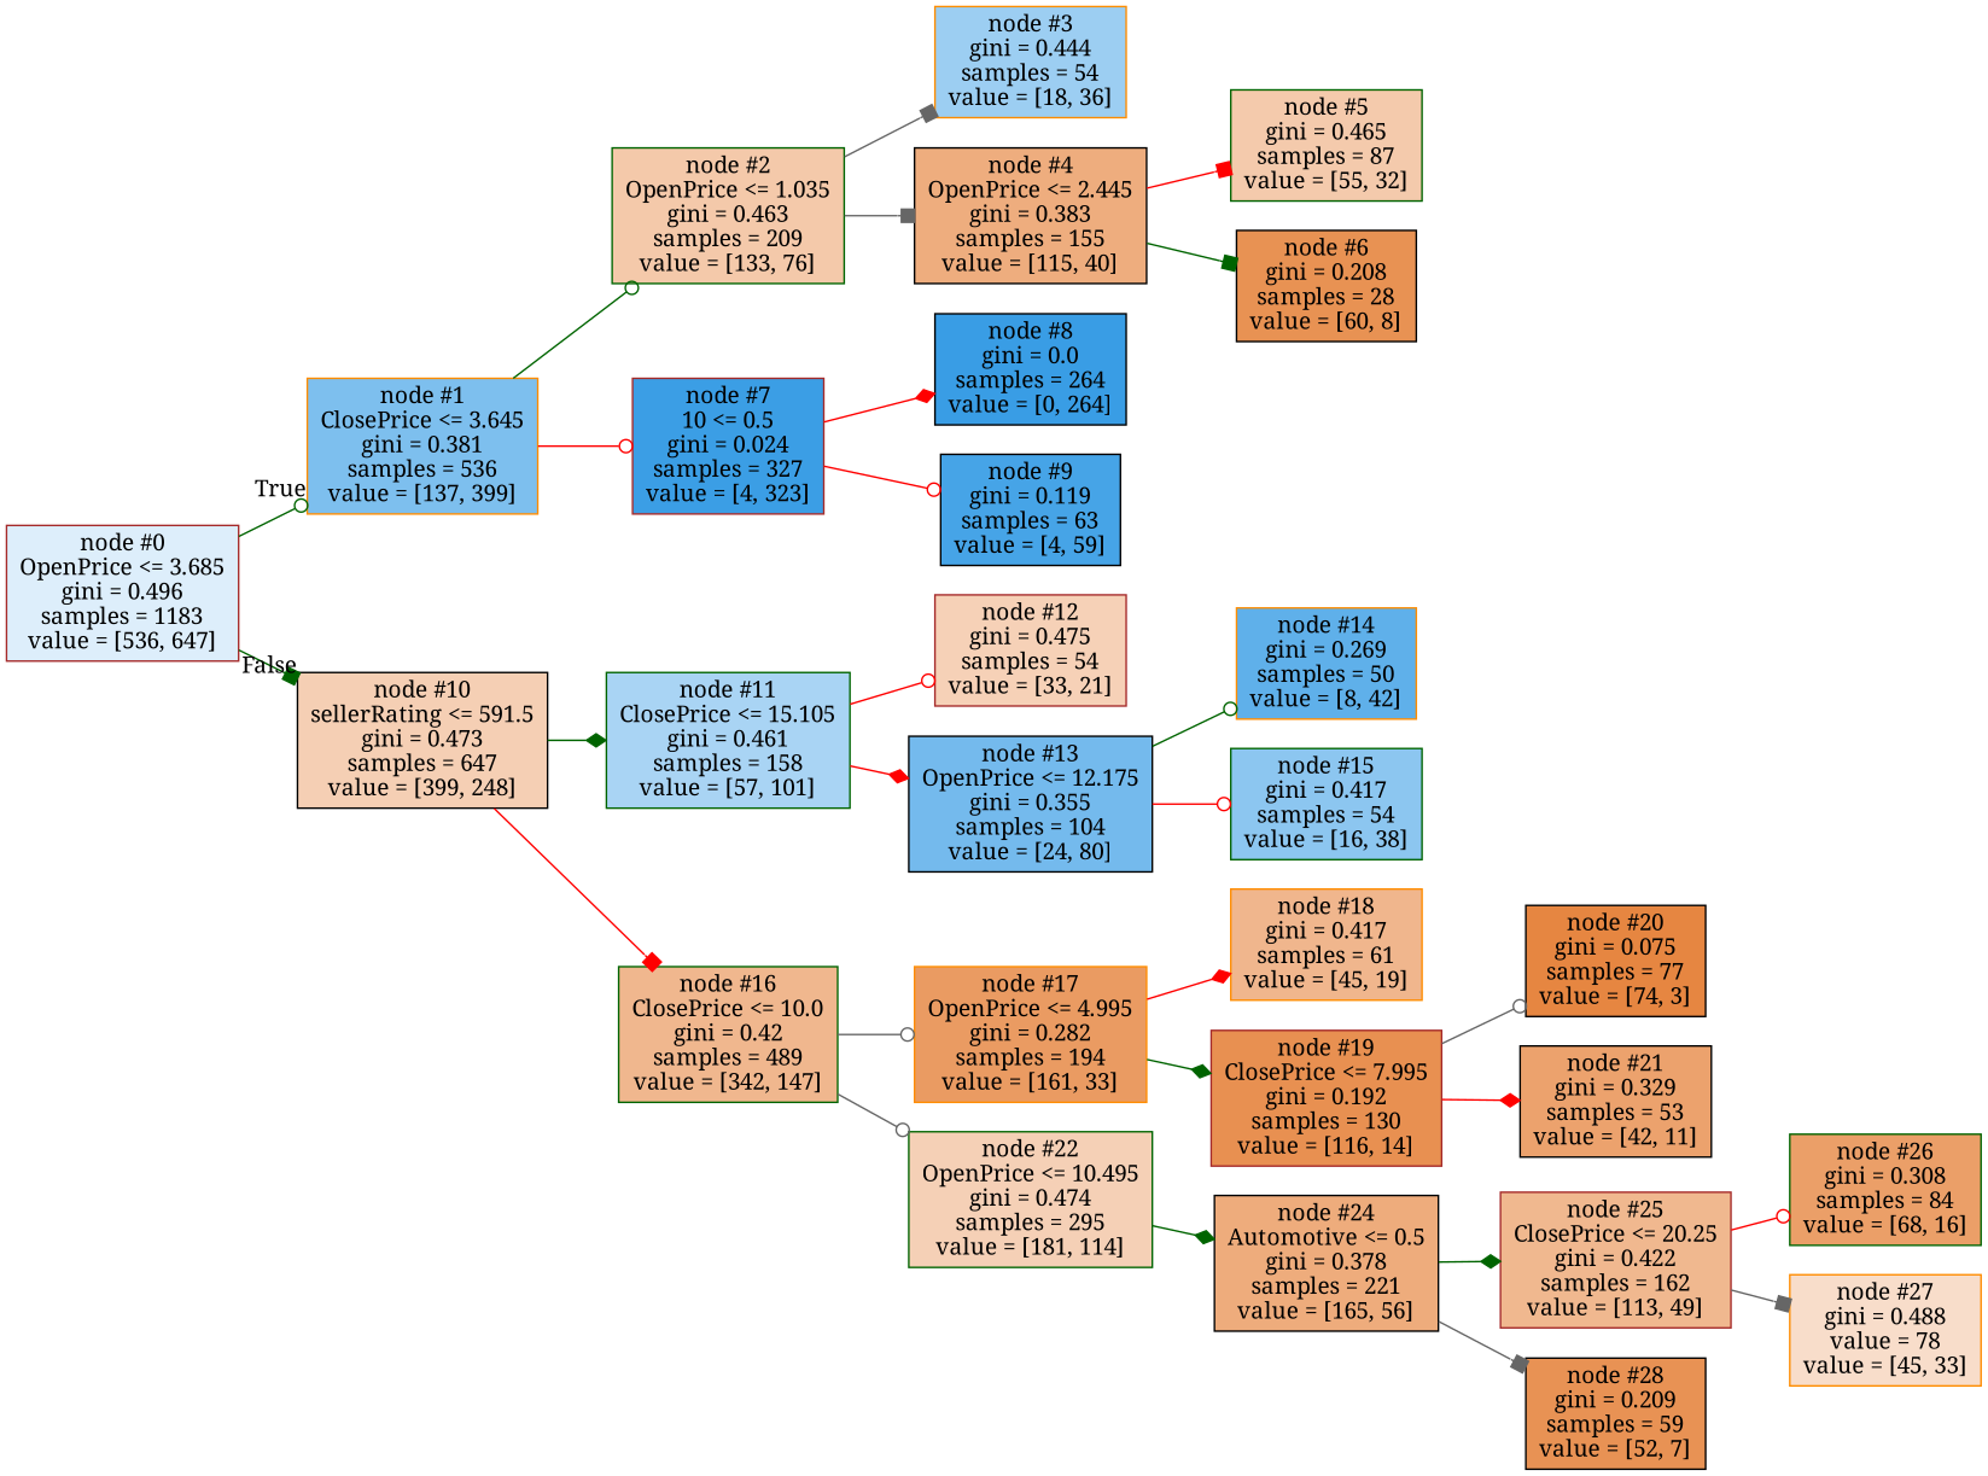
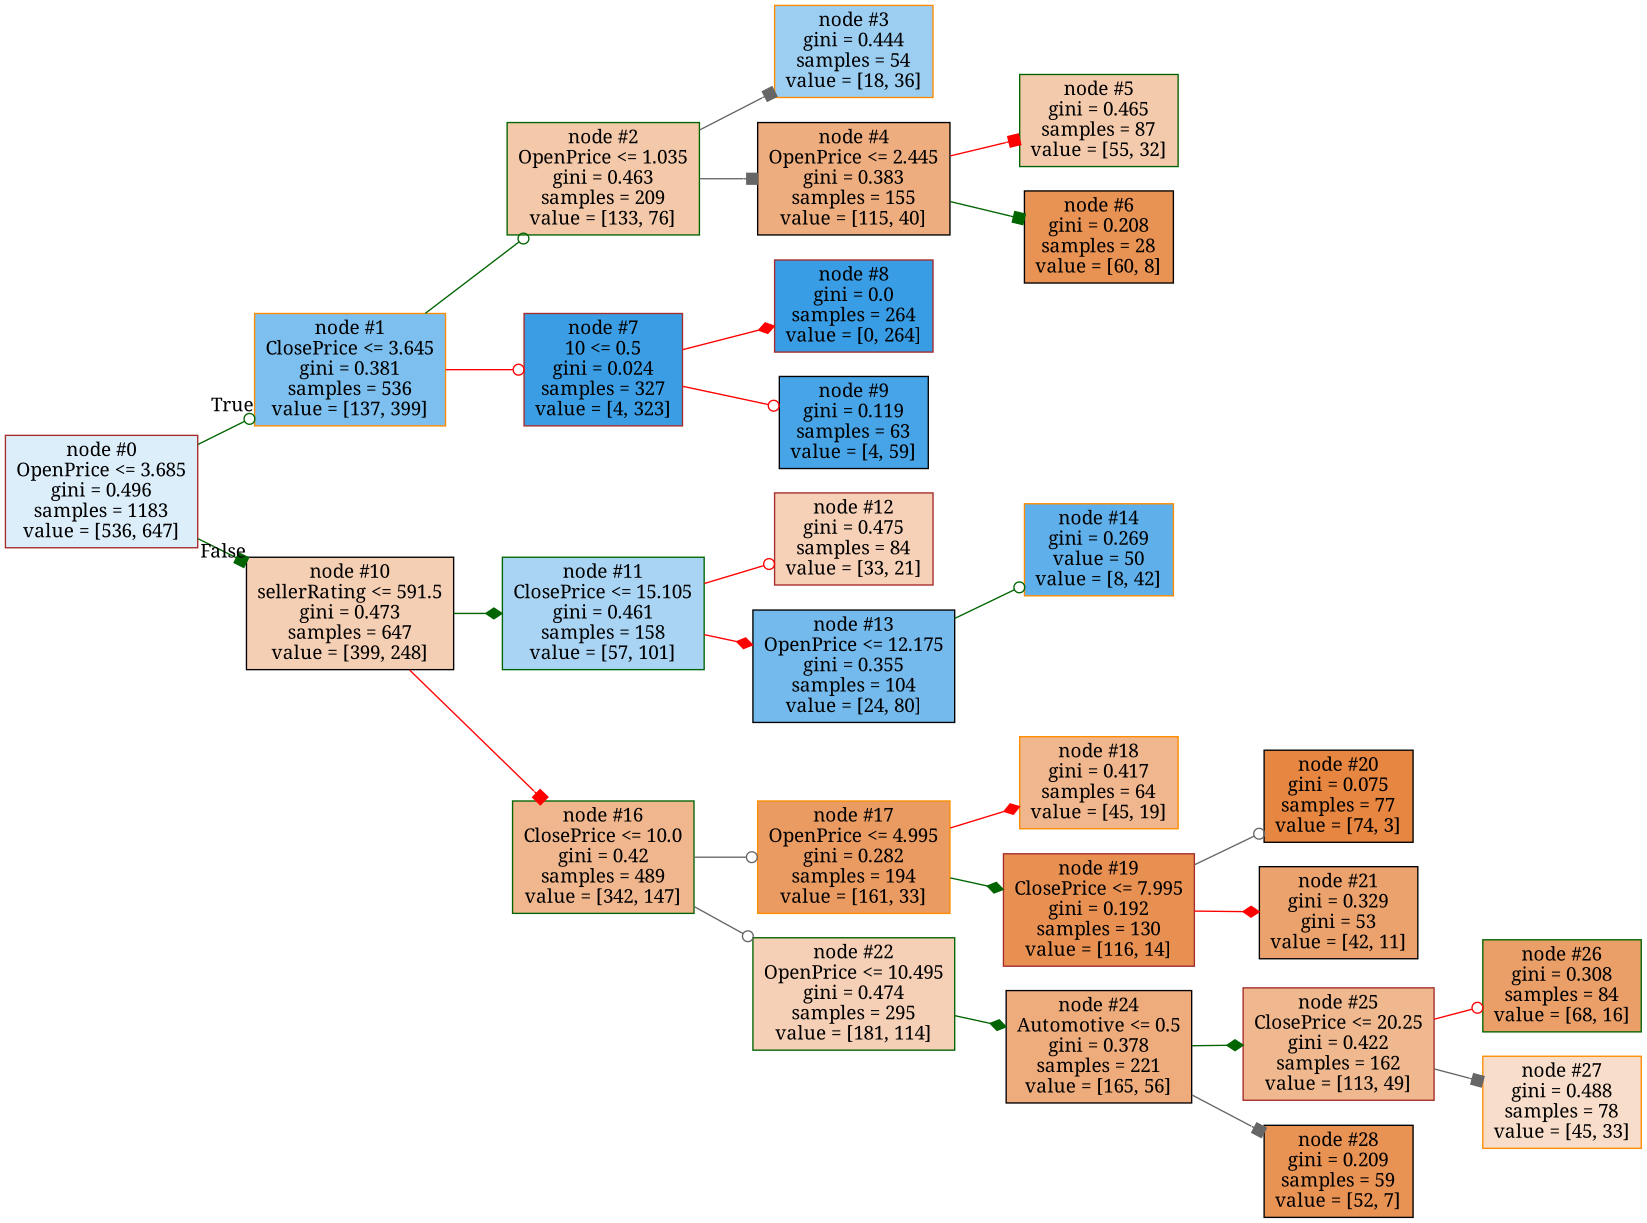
  digraph {
    fontname="Noto Serif"
    rankdir=LR
    node [color=black fontname="Noto Serif" shape=box style=filled]
    edge [arrowhead=odot color=red fontname="Noto Serif"]
    n1 [color=brown fillcolor="#ddeefb" label="node #0\nOpenPrice <= 3.685\ngini = 0.496\nsamples = 1183\nvalue = [536, 647]"]
    n2 [color=darkorange fillcolor="#7dbfee" label="node #1\nClosePrice <= 3.645\ngini = 0.381\nsamples = 536\nvalue = [137, 399]"]
    n3 [fillcolor="#f5cfb4" label="node #10\nsellerRating <= 591.5\ngini = 0.473\nsamples = 647\nvalue = [399, 248]"]
    n4 [color=darkgreen fillcolor="#f4c9aa" label="node #2\nOpenPrice <= 1.035\ngini = 0.463\nsamples = 209\nvalue = [133, 76]"]
    n5 [color=brown fillcolor="#3b9ee5" label="node #7\n10 <= 0.5\ngini = 0.024\nsamples = 327\nvalue = [4, 323]"]
    n6 [color=darkgreen fillcolor="#a9d4f4" label="node #11\nClosePrice <= 15.105\ngini = 0.461\nsamples = 158\nvalue = [57, 101]"]
    n7 [color=darkgreen fillcolor="#f0b78e" label="node #16\nClosePrice <= 10.0\ngini = 0.42\nsamples = 489\nvalue = [342, 147]"]
    n8 [color=darkorange fillcolor="#9ccef2" label="node #3\ngini = 0.444\nsamples = 54\nvalue = [18, 36]"]
    n9 [fillcolor="#eead7e" label="node #4\nOpenPrice <= 2.445\ngini = 0.383\nsamples = 155\nvalue = [115, 40]"]
-   n10 [fillcolor="#399de5" label="node #8\ngini = 0.0\nsamples = 264\nvalue = [0, 264]"]
+   n10 [color=brown fillcolor="#399de5" label="node #8\ngini = 0.0\nsamples = 264\nvalue = [0, 264]"]
    n11 [fillcolor="#46a4e7" label="node #9\ngini = 0.119\nsamples = 63\nvalue = [4, 59]"]
    n12 [color=darkgreen fillcolor="#f4caac" label="node #5\ngini = 0.465\nsamples = 87\nvalue = [55, 32]"]
    n13 [fillcolor="#e89253" label="node #6\ngini = 0.208\nsamples = 28\nvalue = [60, 8]"]
-   n14 [color=brown fillcolor="#f6d1b7" label="node #12\ngini = 0.475\nsamples = 54\nvalue = [33, 21]"]
+   n14 [color=brown fillcolor="#f6d1b7" label="node #12\ngini = 0.475\nsamples = 84\nvalue = [33, 21]"]
    n15 [fillcolor="#74baed" label="node #13\nOpenPrice <= 12.175\ngini = 0.355\nsamples = 104\nvalue = [24, 80]"]
    n16 [color=darkorange fillcolor="#ea9b62" label="node #17\nOpenPrice <= 4.995\ngini = 0.282\nsamples = 194\nvalue = [161, 33]"]
    n17 [color=darkgreen fillcolor="#f5d0b6" label="node #22\nOpenPrice <= 10.495\ngini = 0.474\nsamples = 295\nvalue = [181, 114]"]
-   n18 [color=darkorange fillcolor="#5fb0ea" label="node #14\ngini = 0.269\nsamples = 50\nvalue = [8, 42]"]
-   n19 [color=darkgreen fillcolor="#8cc6f0" label="node #15\ngini = 0.417\nsamples = 54\nvalue = [16, 38]"]
-   n20 [color=darkorange fillcolor="#f0b68d" label="node #18\ngini = 0.417\nsamples = 61\nvalue = [45, 19]"]
+   n18 [color=darkorange fillcolor="#5fb0ea" label="node #14\ngini = 0.269\nvalue = 50\nvalue = [8, 42]"]
+   n20 [color=darkorange fillcolor="#f0b68d" label="node #18\ngini = 0.417\nsamples = 64\nvalue = [45, 19]"]
    n21 [color=brown fillcolor="#e89051" label="node #19\nClosePrice <= 7.995\ngini = 0.192\nsamples = 130\nvalue = [116, 14]"]
    n22 [fillcolor="#eeac7c" label="node #24\nAutomotive <= 0.5\ngini = 0.378\nsamples = 221\nvalue = [165, 56]"]
    n23 [fillcolor="#e68641" label="node #20\ngini = 0.075\nsamples = 77\nvalue = [74, 3]"]
-   n24 [fillcolor="#eca26d" label="node #21\ngini = 0.329\nsamples = 53\nvalue = [42, 11]"]
+   n24 [fillcolor="#eca26d" label="node #21\ngini = 0.329\ngini = 53\nvalue = [42, 11]"]
    n25 [color=brown fillcolor="#f0b88f" label="node #25\nClosePrice <= 20.25\ngini = 0.422\nsamples = 162\nvalue = [113, 49]"]
    n26 [fillcolor="#e89254" label="node #28\ngini = 0.209\nsamples = 59\nvalue = [52, 7]"]
    n27 [color=darkgreen fillcolor="#eb9f68" label="node #26\ngini = 0.308\nsamples = 84\nvalue = [68, 16]"]
-   n28 [color=darkorange fillcolor="#f8ddca" label="node #27\ngini = 0.488\nvalue = 78\nvalue = [45, 33]"]
+   n28 [color=darkorange fillcolor="#f8ddca" label="node #27\ngini = 0.488\nsamples = 78\nvalue = [45, 33]"]
    n1 -> n2 [color=darkgreen headlabel=True labelangle=45 labeldistance=2.5]
    n1 -> n3 [arrowhead=box color=darkgreen headlabel=False labelangle=-45 labeldistance=2.5]
    n2 -> n4 [color=darkgreen]
    n2 -> n5
    n3 -> n6 [arrowhead=diamond color=darkgreen]
    n3 -> n7 [arrowhead=box]
    n4 -> n8 [arrowhead=box color=gray40]
    n4 -> n9 [arrowhead=box color=gray40]
    n5 -> n10 [arrowhead=diamond]
    n5 -> n11
    n6 -> n14
    n6 -> n15 [arrowhead=diamond]
    n7 -> n16 [color=gray40]
    n7 -> n17 [color=gray40]
    n9 -> n12 [arrowhead=box]
    n9 -> n13 [arrowhead=box color=darkgreen]
    n15 -> n18 [color=darkgreen]
-   n15 -> n19
    n16 -> n20 [arrowhead=diamond]
    n16 -> n21 [arrowhead=diamond color=darkgreen]
    n17 -> n22 [arrowhead=diamond color=darkgreen]
    n21 -> n23 [color=gray40]
    n21 -> n24 [arrowhead=diamond]
    n22 -> n25 [arrowhead=diamond color=darkgreen]
    n22 -> n26 [arrowhead=box color=gray40]
    n25 -> n27
    n25 -> n28 [arrowhead=box color=gray40]
  }
